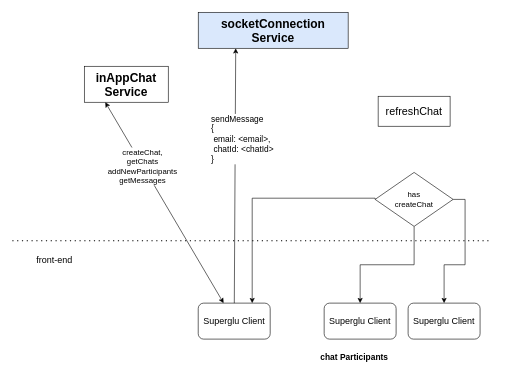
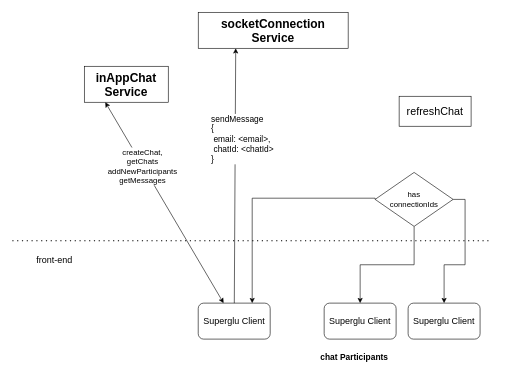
  <mxCell id="0" />
  <mxCell id="1" parent="0" />
  <mxCell id="2" value="&lt;font style=&quot;font-size: 20px;&quot;&gt;&lt;b&gt;inAppChat Service&lt;/b&gt;&lt;/font&gt;" style="rounded=0;whiteSpace=wrap;html=1;" vertex="1" parent="1"><mxGeometry x="140" y="110" width="140" height="60" as="geometry" /></mxCell>
- <mxCell id="3" value="&lt;div style=&quot;font-size: 20px;&quot;&gt;&lt;font style=&quot;font-size: 20px;&quot;&gt;&lt;b&gt;socketConnection Service&lt;/b&gt;&lt;/font&gt;&lt;/div&gt;" style="rounded=0;whiteSpace=wrap;html=1;fillColor=#dae8fc;" vertex="1" parent="1"><mxGeometry x="330" y="20" width="250" height="60" as="geometry" /></mxCell>
+ <mxCell id="3" value="&lt;div style=&quot;font-size: 20px;&quot;&gt;&lt;font style=&quot;font-size: 20px;&quot;&gt;&lt;b&gt;socketConnection Service&lt;/b&gt;&lt;/font&gt;&lt;/div&gt;" style="rounded=0;whiteSpace=wrap;html=1;" vertex="1" parent="1"><mxGeometry x="330" y="20" width="250" height="60" as="geometry" /></mxCell>
  <mxCell id="4" value="" style="endArrow=none;dashed=1;html=1;dashPattern=1 3;strokeWidth=2;rounded=0;fontSize=20;" edge="1" parent="1"><mxGeometry width="50" height="50" relative="1" as="geometry"><mxPoint x="20" y="401" as="sourcePoint" /><mxPoint x="820" y="401" as="targetPoint" /></mxGeometry></mxCell>
  <mxCell id="5" value="&lt;font style=&quot;font-size: 15px;&quot;&gt;front-end&lt;/font&gt;" style="text;html=1;align=center;verticalAlign=middle;resizable=0;points=[];autosize=1;strokeColor=none;fillColor=none;fontSize=20;" vertex="1" parent="1"><mxGeometry x="50" y="411" width="80" height="40" as="geometry" /></mxCell>
  <mxCell id="6" value="Superglu Client" style="rounded=1;whiteSpace=wrap;html=1;fontSize=15;" vertex="1" parent="1"><mxGeometry x="330" y="505" width="120" height="60" as="geometry" /></mxCell>
  <mxCell id="7" value="" style="endArrow=classic;startArrow=classic;html=1;rounded=0;fontSize=15;entryX=0.25;entryY=1;entryDx=0;entryDy=0;" edge="1" parent="1" source="6" target="2"><mxGeometry width="50" height="50" relative="1" as="geometry"><mxPoint x="400" y="280" as="sourcePoint" /><mxPoint x="450" y="230" as="targetPoint" /></mxGeometry></mxCell>
  <mxCell id="8" value="&lt;div&gt;createChat,&lt;/div&gt;&lt;div&gt;getChats&lt;/div&gt;&lt;div&gt;addNewParticipants&lt;/div&gt;&lt;div&gt;getMessages&lt;br&gt;&lt;/div&gt;" style="edgeLabel;html=1;align=center;verticalAlign=middle;resizable=0;points=[];fontSize=13;" vertex="1" connectable="0" parent="7"><mxGeometry x="0.369" y="1" relative="1" as="geometry"><mxPoint as="offset" /></mxGeometry></mxCell>
- <mxCell id="9" value="&lt;div style=&quot;font-size: 18px;&quot;&gt;&lt;font style=&quot;font-size: 18px;&quot;&gt;refreshChat&lt;/font&gt;&lt;/div&gt;" style="rounded=0;whiteSpace=wrap;html=1;" vertex="1" parent="1"><mxGeometry x="630" y="160" width="120" height="50" as="geometry" /></mxCell>
+ <mxCell id="9" value="&lt;div style=&quot;font-size: 18px;&quot;&gt;&lt;font style=&quot;font-size: 18px;&quot;&gt;refreshChat&lt;/font&gt;&lt;/div&gt;" style="rounded=0;whiteSpace=wrap;html=1;" vertex="1" parent="1"><mxGeometry x="665" y="160" width="120" height="50" as="geometry" /></mxCell>
  <mxCell id="10" value="" style="endArrow=classic;html=1;rounded=0;fontSize=18;entryX=0.25;entryY=1;entryDx=0;entryDy=0;" edge="1" parent="1" source="6" target="3"><mxGeometry width="50" height="50" relative="1" as="geometry"><mxPoint x="340" y="280" as="sourcePoint" /><mxPoint x="390" y="230" as="targetPoint" /></mxGeometry></mxCell>
  <mxCell id="11" value="&lt;div style=&quot;font-size: 14px;&quot;&gt;sendMessage&lt;/div&gt;&lt;div style=&quot;font-size: 14px;&quot;&gt;{&lt;/div&gt;&lt;div style=&quot;font-size: 14px;&quot;&gt;&lt;span style=&quot;white-space: pre; font-size: 14px;&quot;&gt; &lt;/span&gt;email: &amp;lt;email&amp;gt;,&lt;/div&gt;&lt;div style=&quot;font-size: 14px;&quot;&gt;&lt;span style=&quot;white-space: pre; font-size: 14px;&quot;&gt; &lt;/span&gt;chatId: &amp;lt;chatId&amp;gt;&lt;br style=&quot;font-size: 14px;&quot;&gt;&lt;/div&gt;&lt;div style=&quot;font-size: 14px;&quot;&gt;}&lt;br style=&quot;font-size: 14px;&quot;&gt;&lt;/div&gt;" style="edgeLabel;html=1;align=left;verticalAlign=middle;resizable=0;points=[];fontSize=14;" vertex="1" connectable="0" parent="10"><mxGeometry x="0.247" relative="1" as="geometry"><mxPoint x="-42" y="-10" as="offset" /></mxGeometry></mxCell>
  <mxCell id="12" value="Superglu Client" style="rounded=1;whiteSpace=wrap;html=1;fontSize=15;" vertex="1" parent="1"><mxGeometry x="540" y="505" width="120" height="60" as="geometry" /></mxCell>
  <mxCell id="13" value="Superglu Client" style="rounded=1;whiteSpace=wrap;html=1;fontSize=15;" vertex="1" parent="1"><mxGeometry x="680" y="505" width="120" height="60" as="geometry" /></mxCell>
  <mxCell id="14" value="chat Participants" style="text;html=1;align=center;verticalAlign=middle;resizable=0;points=[];autosize=1;strokeColor=none;fillColor=none;fontSize=14;fontStyle=1" vertex="1" parent="1"><mxGeometry x="520" y="580" width="140" height="30" as="geometry" /></mxCell>
  <mxCell id="15" style="edgeStyle=orthogonalEdgeStyle;rounded=0;orthogonalLoop=1;jettySize=auto;html=1;exitX=0.5;exitY=1;exitDx=0;exitDy=0;entryX=0.5;entryY=0;entryDx=0;entryDy=0;fontSize=13;" edge="1" parent="1" source="18" target="12"><mxGeometry relative="1" as="geometry" /></mxCell>
  <mxCell id="16" style="edgeStyle=orthogonalEdgeStyle;rounded=0;orthogonalLoop=1;jettySize=auto;html=1;exitX=1;exitY=0.5;exitDx=0;exitDy=0;fontSize=13;" edge="1" parent="1" source="18" target="13"><mxGeometry relative="1" as="geometry" /></mxCell>
  <mxCell id="17" style="edgeStyle=orthogonalEdgeStyle;rounded=0;orthogonalLoop=1;jettySize=auto;html=1;exitX=0;exitY=0.5;exitDx=0;exitDy=0;entryX=0.75;entryY=0;entryDx=0;entryDy=0;fontSize=13;" edge="1" parent="1" source="18" target="6"><mxGeometry relative="1" as="geometry"><Array as="points"><mxPoint x="625" y="330" /><mxPoint x="420" y="330" /></Array></mxGeometry></mxCell>
- <mxCell id="18" value="&lt;div style=&quot;font-size: 13px;&quot;&gt;&lt;font style=&quot;font-size: 13px;&quot;&gt;has &lt;br&gt;&lt;/font&gt;&lt;/div&gt;&lt;div style=&quot;font-size: 13px;&quot;&gt;&lt;font style=&quot;font-size: 13px;&quot;&gt;createChat&lt;/font&gt;&lt;/div&gt;" style="rhombus;whiteSpace=wrap;html=1;fontSize=14;" vertex="1" parent="1"><mxGeometry x="625" y="287" width="130" height="90" as="geometry" /></mxCell>
+ <mxCell id="18" value="&lt;div style=&quot;font-size: 13px;&quot;&gt;&lt;font style=&quot;font-size: 13px;&quot;&gt;has &lt;br&gt;&lt;/font&gt;&lt;/div&gt;&lt;div style=&quot;font-size: 13px;&quot;&gt;&lt;font style=&quot;font-size: 13px;&quot;&gt;connectionIds&lt;/font&gt;&lt;/div&gt;" style="rhombus;whiteSpace=wrap;html=1;fontSize=14;" vertex="1" parent="1"><mxGeometry x="625" y="287" width="130" height="90" as="geometry" /></mxCell>
